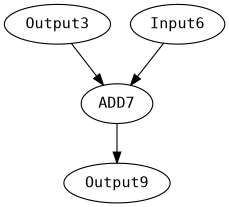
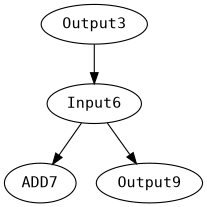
  digraph {
    fontname="DejaVu Sans Mono"
    node [fontname="DejaVu Sans Mono" opcode=input pattern="4, 20" ref_name=A]
    edge [fontname="DejaVu Sans Mono" operand=0]
    n1 [label=Output3 offset="0, 4"]
    ADD7 [opcode=add pattern="" ref_name=""]
    Output9 [offset="0, 0" opcode=output pattern="200, 20" ref_name=B]
    Input6 [offset="0, -4"]
-   n1 -> ADD7 [operand=1]
-   ADD7 -> Output9
+   n1 -> Input6 [operand=1]
+   Input6 -> Output9
    Input6 -> ADD7
  }
